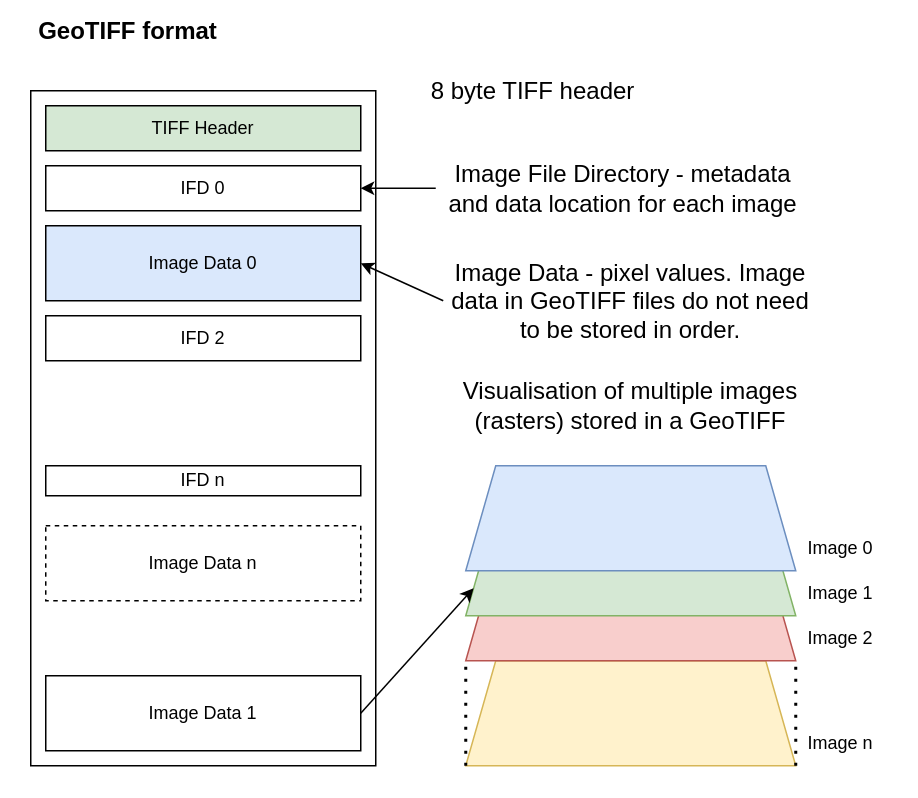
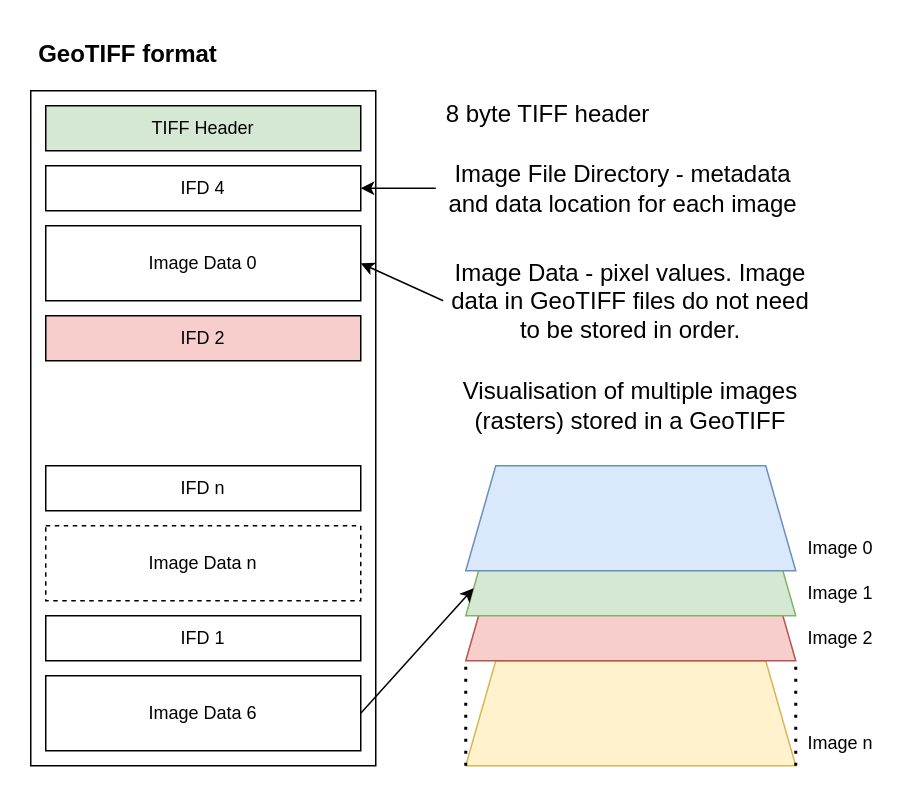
  <mxCell id="0" />
  <mxCell id="1" parent="0" />
  <mxCell id="2" value="" style="shape=trapezoid;perimeter=trapezoidPerimeter;whiteSpace=wrap;html=1;fixedSize=1;fillColor=#fff2cc;strokeColor=#d6b656;" vertex="1" parent="1"><mxGeometry x="310" y="440" width="220" height="70" as="geometry" /></mxCell>
  <mxCell id="3" value="" style="shape=trapezoid;perimeter=trapezoidPerimeter;whiteSpace=wrap;html=1;fixedSize=1;fillColor=#f8cecc;strokeColor=#b85450;" vertex="1" parent="1"><mxGeometry x="310" y="370" width="220" height="70" as="geometry" /></mxCell>
  <mxCell id="4" value="" style="shape=trapezoid;perimeter=trapezoidPerimeter;whiteSpace=wrap;html=1;fixedSize=1;fillColor=#d5e8d4;strokeColor=#82b366;" vertex="1" parent="1"><mxGeometry x="310" y="340" width="220" height="70" as="geometry" /></mxCell>
  <mxCell id="5" value="" style="rounded=0;whiteSpace=wrap;html=1;" vertex="1" parent="1"><mxGeometry x="20" y="60" width="230" height="450" as="geometry" /></mxCell>
  <mxCell id="6" value="" style="shape=trapezoid;perimeter=trapezoidPerimeter;whiteSpace=wrap;html=1;fixedSize=1;fillColor=#dae8fc;strokeColor=#6c8ebf;" vertex="1" parent="1"><mxGeometry x="310" y="310" width="220" height="70" as="geometry" /></mxCell>
  <mxCell id="7" value="TIFF Header" style="rounded=0;whiteSpace=wrap;html=1;fillColor=#d5e8d4;" vertex="1" parent="1"><mxGeometry x="30" y="70" width="210" height="30" as="geometry" /></mxCell>
- <mxCell id="8" value="IFD 0" style="rounded=0;whiteSpace=wrap;html=1;" vertex="1" parent="1"><mxGeometry x="30" width="210" height="30" as="geometry" y="110" /></mxCell>
- <mxCell id="9" value="Image Data 0" style="rounded=0;whiteSpace=wrap;html=1;fillColor=#dae8fc;" vertex="1" parent="1"><mxGeometry x="30" y="150" width="210" height="50" as="geometry" /></mxCell>
- <mxCell id="10" value="IFD 2" style="rounded=0;whiteSpace=wrap;html=1;" vertex="1" parent="1"><mxGeometry x="30" y="210" width="210" height="30" as="geometry" /></mxCell>
- <mxCell id="11" value="IFD n" style="rounded=0;whiteSpace=wrap;html=1;" vertex="1" parent="1"><mxGeometry x="30" y="310" width="210" height="20" as="geometry" /></mxCell>
+ <mxCell id="8" value="IFD 4" style="rounded=0;whiteSpace=wrap;html=1;" vertex="1" parent="1"><mxGeometry x="30" width="210" height="30" as="geometry" y="110" /></mxCell>
+ <mxCell id="9" value="Image Data 0" style="rounded=0;whiteSpace=wrap;html=1;" vertex="1" parent="1"><mxGeometry x="30" y="150" width="210" height="50" as="geometry" /></mxCell>
+ <mxCell id="10" value="IFD 2" style="rounded=0;whiteSpace=wrap;html=1;fillColor=#f8cecc;" vertex="1" parent="1"><mxGeometry x="30" y="210" width="210" height="30" as="geometry" /></mxCell>
+ <mxCell id="11" value="IFD n" style="rounded=0;whiteSpace=wrap;html=1;" vertex="1" parent="1"><mxGeometry x="30" y="310" width="210" height="30" as="geometry" /></mxCell>
  <mxCell id="12" value="Image Data n" style="rounded=0;whiteSpace=wrap;html=1;dashed=1;" vertex="1" parent="1"><mxGeometry x="30" y="350" width="210" height="50" as="geometry" /></mxCell>
- <mxCell id="14" value="Image Data 1" style="rounded=0;whiteSpace=wrap;html=1;" vertex="1" parent="1"><mxGeometry x="30" y="450" width="210" height="50" as="geometry" /></mxCell>
+ <mxCell id="13" value="IFD 1" style="rounded=0;whiteSpace=wrap;html=1;" vertex="1" parent="1"><mxGeometry x="30" y="410" width="210" height="30" as="geometry" /></mxCell>
+ <mxCell id="14" value="Image Data 6" style="rounded=0;whiteSpace=wrap;html=1;" vertex="1" parent="1"><mxGeometry x="30" y="450" width="210" height="50" as="geometry" /></mxCell>
  <mxCell id="15" value="" style="endArrow=none;dashed=1;html=1;dashPattern=1 3;strokeWidth=2;rounded=0;entryX=0;entryY=1;entryDx=0;entryDy=0;" edge="1" parent="1" target="3"><mxGeometry width="50" height="50" relative="1" as="geometry"><mxPoint x="310" y="510" as="sourcePoint" /><mxPoint x="310" y="460" as="targetPoint" /></mxGeometry></mxCell>
  <mxCell id="16" value="" style="endArrow=none;dashed=1;html=1;dashPattern=1 3;strokeWidth=2;rounded=0;entryX=0;entryY=1;entryDx=0;entryDy=0;" edge="1" parent="1"><mxGeometry width="50" height="50" relative="1" as="geometry"><mxPoint x="530" y="510" as="sourcePoint" /><mxPoint x="530" y="440" as="targetPoint" /></mxGeometry></mxCell>
  <mxCell id="17" value="Image n&lt;span style=&quot;color: rgba(0 , 0 , 0 , 0) ; font-family: monospace ; font-size: 0px&quot;&gt;%3CmxGraphModel%3E%3Croot%3E%3CmxCell%20id%3D%220%22%2F%3E%3CmxCell%20id%3D%221%22%20parent%3D%220%22%2F%3E%3CmxCell%20id%3D%222%22%20value%3D%22%22%20style%3D%22endArrow%3Dnone%3Bdashed%3D1%3Bhtml%3D1%3BdashPattern%3D1%203%3BstrokeWidth%3D2%3Brounded%3D0%3BentryX%3D0%3BentryY%3D1%3BentryDx%3D0%3BentryDy%3D0%3B%22%20edge%3D%221%22%20parent%3D%221%22%3E%3CmxGeometry%20width%3D%2250%22%20height%3D%2250%22%20relative%3D%221%22%20as%3D%22geometry%22%3E%3CmxPoint%20x%3D%22459%22%20y%3D%22470%22%20as%3D%22sourcePoint%22%2F%3E%3CmxPoint%20x%3D%22459%22%20y%3D%22400%22%20as%3D%22targetPoint%22%2F%3E%3C%2FmxGeometry%3E%3C%2FmxCell%3E%3C%2Froot%3E%3C%2FmxGraphModel%3E&lt;/span&gt;" style="text;html=1;strokeColor=none;fillColor=none;align=center;verticalAlign=middle;whiteSpace=wrap;rounded=0;" vertex="1" parent="1"><mxGeometry x="530" y="480" width="60" height="30" as="geometry" /></mxCell>
  <mxCell id="18" value="Image 0&lt;span style=&quot;color: rgba(0 , 0 , 0 , 0) ; font-family: monospace ; font-size: 0px&quot;&gt;%3CmxGraphModel%3E%3Croot%3E%3CmxCell%20id%3D%220%22%2F%3E%3CmxCell%20id%3D%221%22%20parent%3D%220%22%2F%3E%3CmxCell%20id%3D%222%22%20value%3D%22%22%20style%3D%22endArrow%3Dnone%3Bdashed%3D1%3Bhtml%3D1%3BdashPattern%3D1%203%3BstrokeWidth%3D2%3Brounded%3D0%3BentryX%3D0%3BentryY%3D1%3BentryDx%3D0%3BentryDy%3D0%3B%22%20edge%3D%221%22%20parent%3D%221%22%3E%3CmxGeometry%20width%3D%2250%22%20height%3D%2250%22%20relative%3D%221%22%20as%3D%22geometry%22%3E%3CmxPoint%20x%3D%22459%22%20y%3D%22470%22%20as%3D%22sourcePoint%22%2F%3E%3CmxPoint%20x%3D%22459%22%20y%3D%22400%22%20as%3D%22targetPoint%22%2F%3E%3C%2FmxGeometry%3E%3C%2FmxCell%3E%3C%2Froot%3E%3C%2FmxGraphModel%3E&lt;/span&gt;" style="text;html=1;strokeColor=none;fillColor=none;align=center;verticalAlign=middle;whiteSpace=wrap;rounded=0;" vertex="1" parent="1"><mxGeometry x="530" y="350" width="60" height="30" as="geometry" /></mxCell>
- <mxCell id="19" value="&lt;font style=&quot;font-size: 16px&quot;&gt;&lt;b&gt;GeoTIFF format&lt;/b&gt;&lt;/font&gt;" style="text;html=1;strokeColor=none;fillColor=none;align=center;verticalAlign=middle;whiteSpace=wrap;rounded=0;" vertex="1" parent="1"><mxGeometry x="20" y="5" width="130" height="30" as="geometry" /></mxCell>
+ <mxCell id="19" value="&lt;font style=&quot;font-size: 16px&quot;&gt;&lt;b&gt;GeoTIFF format&lt;/b&gt;&lt;/font&gt;" style="text;html=1;strokeColor=none;fillColor=none;align=center;verticalAlign=middle;whiteSpace=wrap;rounded=0;" vertex="1" parent="1"><mxGeometry x="20" y="20" width="130" height="30" as="geometry" /></mxCell>
  <mxCell id="20" value="Image 1&lt;span style=&quot;color: rgba(0 , 0 , 0 , 0) ; font-family: monospace ; font-size: 0px&quot;&gt;%3CmxGraphModel%3E%3Croot%3E%3CmxCell%20id%3D%220%22%2F%3E%3CmxCell%20id%3D%221%22%20parent%3D%220%22%2F%3E%3CmxCell%20id%3D%222%22%20value%3D%22%22%20style%3D%22endArrow%3Dnone%3Bdashed%3D1%3Bhtml%3D1%3BdashPattern%3D1%203%3BstrokeWidth%3D2%3Brounded%3D0%3BentryX%3D0%3BentryY%3D1%3BentryDx%3D0%3BentryDy%3D0%3B%22%20edge%3D%221%22%20parent%3D%221%22%3E%3CmxGeometry%20width%3D%2250%22%20height%3D%2250%22%20relative%3D%221%22%20as%3D%22geometry%22%3E%3CmxPoint%20x%3D%22459%22%20y%3D%22470%22%20as%3D%22sourcePoint%22%2F%3E%3CmxPoint%20x%3D%22459%22%20y%3D%22400%22%20as%3D%22targetPoint%22%2F%3E%3C%2FmxGeometry%3E%3C%2FmxCell%3E%3C%2Froot%3E%3C%2FmxGraphModel%3E&lt;/span&gt;" style="text;html=1;strokeColor=none;fillColor=none;align=center;verticalAlign=middle;whiteSpace=wrap;rounded=0;" vertex="1" parent="1"><mxGeometry x="530" y="380" width="60" height="30" as="geometry" /></mxCell>
  <mxCell id="21" value="Image 2&lt;span style=&quot;color: rgba(0 , 0 , 0 , 0) ; font-family: monospace ; font-size: 0px&quot;&gt;%3CmxGraphModel%3E%3Croot%3E%3CmxCell%20id%3D%220%22%2F%3E%3CmxCell%20id%3D%221%22%20parent%3D%220%22%2F%3E%3CmxCell%20id%3D%222%22%20value%3D%22%22%20style%3D%22endArrow%3Dnone%3Bdashed%3D1%3Bhtml%3D1%3BdashPattern%3D1%203%3BstrokeWidth%3D2%3Brounded%3D0%3BentryX%3D0%3BentryY%3D1%3BentryDx%3D0%3BentryDy%3D0%3B%22%20edge%3D%221%22%20parent%3D%221%22%3E%3CmxGeometry%20width%3D%2250%22%20height%3D%2250%22%20relative%3D%221%22%20as%3D%22geometry%22%3E%3CmxPoint%20x%3D%22459%22%20y%3D%22470%22%20as%3D%22sourcePoint%22%2F%3E%3CmxPoint%20x%3D%22459%22%20y%3D%22400%22%20as%3D%22targetPoint%22%2F%3E%3C%2FmxGeometry%3E%3C%2FmxCell%3E%3C%2Froot%3E%3C%2FmxGraphModel%3E&lt;/span&gt;" style="text;html=1;strokeColor=none;fillColor=none;align=center;verticalAlign=middle;whiteSpace=wrap;rounded=0;" vertex="1" parent="1"><mxGeometry x="530" y="410" width="60" height="30" as="geometry" /></mxCell>
  <mxCell id="22" value="" style="endArrow=classic;html=1;rounded=0;fontSize=16;exitX=1;exitY=0.5;exitDx=0;exitDy=0;entryX=0;entryY=0.75;entryDx=0;entryDy=0;" edge="1" parent="1" source="14" target="4"><mxGeometry width="50" height="50" relative="1" as="geometry"><mxPoint x="240" y="360" as="sourcePoint" /><mxPoint x="290" y="310" as="targetPoint" /></mxGeometry></mxCell>
- <mxCell id="23" value="8 byte TIFF header" style="text;html=1;strokeColor=none;fillColor=none;align=center;verticalAlign=middle;whiteSpace=wrap;rounded=0;fontSize=16;" vertex="1" parent="1"><mxGeometry x="280" y="45" width="150" height="30" as="geometry" /></mxCell>
+ <mxCell id="23" value="8 byte TIFF header" style="text;html=1;strokeColor=none;fillColor=none;align=center;verticalAlign=middle;whiteSpace=wrap;rounded=0;fontSize=16;" vertex="1" parent="1"><mxGeometry x="290" y="60" width="150" height="30" as="geometry" /></mxCell>
  <mxCell id="24" value="Image File Directory - metadata and data location for each image" style="text;html=1;strokeColor=none;fillColor=none;align=center;verticalAlign=middle;whiteSpace=wrap;rounded=0;fontSize=16;" vertex="1" parent="1"><mxGeometry x="290" y="95" width="250" height="60" as="geometry" /></mxCell>
  <mxCell id="25" value="" style="endArrow=classic;html=1;rounded=0;fontSize=16;entryX=1;entryY=0.5;entryDx=0;entryDy=0;exitX=0;exitY=0.5;exitDx=0;exitDy=0;" edge="1" parent="1" source="24" target="8"><mxGeometry width="50" height="50" relative="1" as="geometry"><mxPoint x="240" y="310" as="sourcePoint" /><mxPoint x="290" y="260" as="targetPoint" /></mxGeometry></mxCell>
  <mxCell id="26" value="Visualisation of multiple images (rasters) stored in a GeoTIFF" style="text;html=1;strokeColor=none;fillColor=none;align=center;verticalAlign=middle;whiteSpace=wrap;rounded=0;fontSize=16;" vertex="1" parent="1"><mxGeometry x="295" y="240" width="250" height="60" as="geometry" /></mxCell>
  <mxCell id="27" value="Image Data - pixel values. Image data in GeoTIFF files do not need to be stored in order." style="text;html=1;strokeColor=none;fillColor=none;align=center;verticalAlign=middle;whiteSpace=wrap;rounded=0;fontSize=16;" vertex="1" parent="1"><mxGeometry x="295" y="170" width="250" height="60" as="geometry" /></mxCell>
  <mxCell id="28" value="" style="endArrow=classic;html=1;rounded=0;fontSize=16;entryX=1;entryY=0.5;entryDx=0;entryDy=0;exitX=0;exitY=0.5;exitDx=0;exitDy=0;" edge="1" parent="1" source="27" target="9"><mxGeometry width="50" height="50" relative="1" as="geometry"><mxPoint x="240" y="320" as="sourcePoint" /><mxPoint x="290" y="270" as="targetPoint" /></mxGeometry></mxCell>
